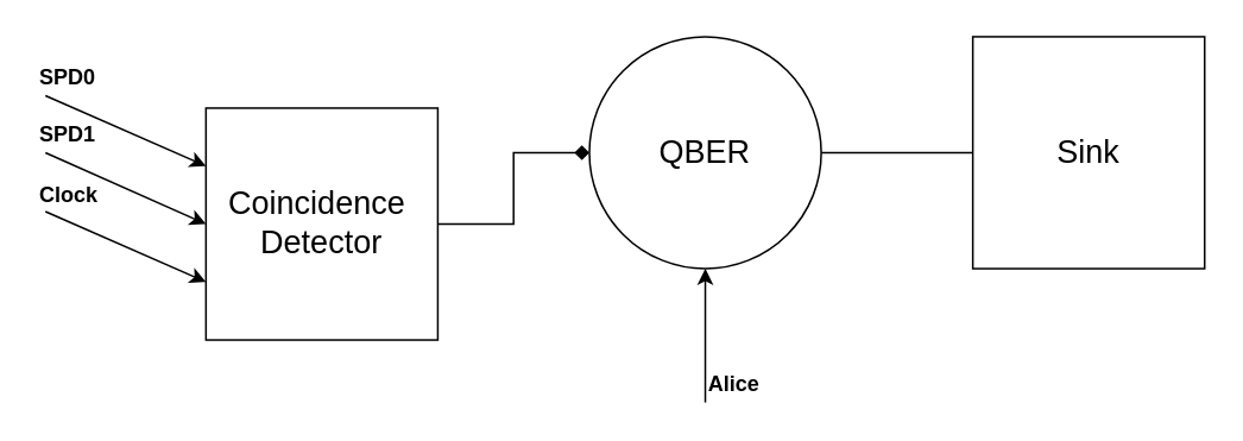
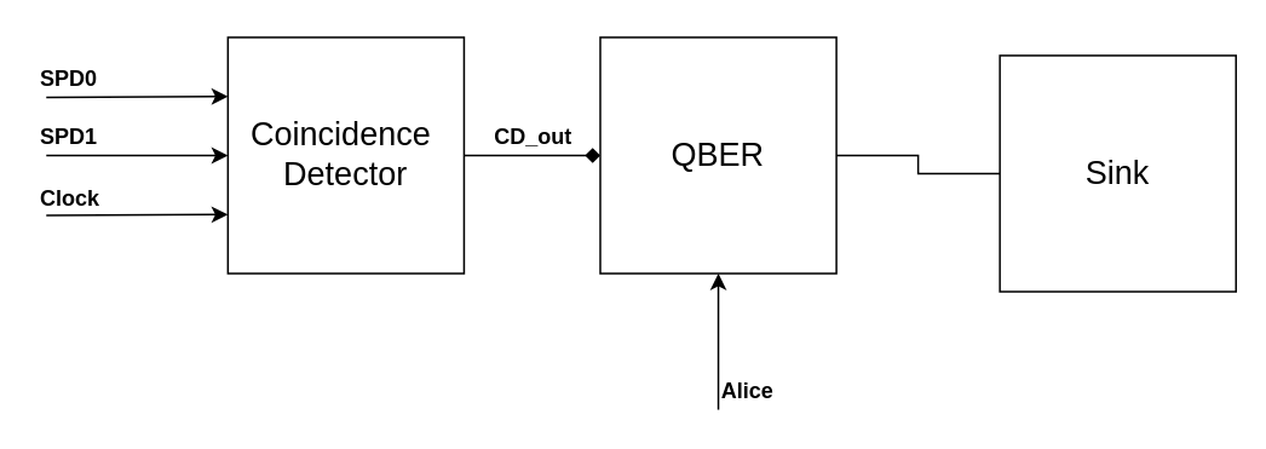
  <mxCell id="0" />
  <mxCell id="1" parent="0" />
  <mxCell id="2" style="edgeStyle=orthogonalEdgeStyle;rounded=0;orthogonalLoop=1;jettySize=auto;html=1;exitX=1;exitY=0.5;exitDx=0;exitDy=0;entryX=0;entryY=0.5;entryDx=0;entryDy=0;endArrow=diamond;" parent="1" source="3" target="5" edge="1"><mxGeometry relative="1" as="geometry" /></mxCell>
- <mxCell id="3" value="&lt;font style=&quot;font-size: 18px&quot;&gt;Coincidence&amp;nbsp;&lt;br&gt;Detector&lt;/font&gt;" style="whiteSpace=wrap;html=1;aspect=fixed;" parent="1" vertex="1"><mxGeometry x="115" y="60" width="130" height="130" as="geometry" /></mxCell>
+ <mxCell id="3" value="&lt;font style=&quot;font-size: 18px&quot;&gt;Coincidence&amp;nbsp;&lt;br&gt;Detector&lt;/font&gt;" style="whiteSpace=wrap;html=1;aspect=fixed;" parent="1" vertex="1"><mxGeometry x="125" y="20" width="130" height="130" as="geometry" /></mxCell>
  <mxCell id="4" style="edgeStyle=orthogonalEdgeStyle;rounded=0;orthogonalLoop=1;jettySize=auto;html=1;exitX=1;exitY=0.5;exitDx=0;exitDy=0;entryX=0;entryY=0.5;entryDx=0;entryDy=0;endArrow=none;" parent="1" source="5" target="6" edge="1"><mxGeometry relative="1" as="geometry" /></mxCell>
- <mxCell id="5" value="&lt;span style=&quot;font-size: 18px&quot;&gt;QBER&lt;/span&gt;" style="ellipse;whiteSpace=wrap;html=1;aspect=fixed;" parent="1" vertex="1"><mxGeometry x="330" y="20" width="130" height="130" as="geometry" /></mxCell>
- <mxCell id="6" value="&lt;span style=&quot;font-size: 18px&quot;&gt;Sink&lt;/span&gt;" style="whiteSpace=wrap;html=1;aspect=fixed;" parent="1" vertex="1"><mxGeometry x="545" y="20" width="130" height="130" as="geometry" /></mxCell>
+ <mxCell id="5" value="&lt;span style=&quot;font-size: 18px&quot;&gt;QBER&lt;/span&gt;" style="whiteSpace=wrap;html=1;aspect=fixed;" parent="1" vertex="1"><mxGeometry x="330" y="20" width="130" height="130" as="geometry" /></mxCell>
+ <mxCell id="6" value="&lt;span style=&quot;font-size: 18px&quot;&gt;Sink&lt;/span&gt;" style="whiteSpace=wrap;html=1;aspect=fixed;" parent="1" vertex="1"><mxGeometry x="550" y="30" width="130" height="130" as="geometry" /></mxCell>
  <mxCell id="7" style="edgeStyle=orthogonalEdgeStyle;rounded=0;html=1;entryX=0.5;entryY=1;jettySize=auto;orthogonalLoop=1;" parent="1" target="5" edge="1"><mxGeometry relative="1" as="geometry"><mxPoint x="395" y="225" as="sourcePoint" /><Array as="points"><mxPoint x="395" y="225" /></Array></mxGeometry></mxCell>
  <mxCell id="8" value="" style="endArrow=classic;html=1;entryX=0;entryY=0.25;" edge="1" parent="1" target="3"><mxGeometry width="50" height="50" relative="1" as="geometry"><mxPoint x="25" y="53" as="sourcePoint" /><mxPoint x="-5" y="305" as="targetPoint" /></mxGeometry></mxCell>
  <mxCell id="9" value="" style="endArrow=classic;html=1;entryX=0;entryY=0.75;" edge="1" parent="1" target="3"><mxGeometry width="50" height="50" relative="1" as="geometry"><mxPoint x="25" y="118" as="sourcePoint" /><mxPoint x="205" y="63" as="targetPoint" /></mxGeometry></mxCell>
  <mxCell id="10" value="" style="endArrow=classic;html=1;entryX=0;entryY=0.5;" edge="1" parent="1" target="3"><mxGeometry width="50" height="50" relative="1" as="geometry"><mxPoint x="25" y="85" as="sourcePoint" /><mxPoint x="205" y="128" as="targetPoint" /></mxGeometry></mxCell>
  <mxCell id="11" value="&lt;b&gt;SPD0&lt;/b&gt;" style="text;html=1;resizable=0;points=[];autosize=1;align=left;verticalAlign=top;spacingTop=-4;" vertex="1" parent="1"><mxGeometry x="20" y="33" width="50" height="20" as="geometry" /></mxCell>
  <mxCell id="12" value="&lt;b&gt;SPD1&lt;/b&gt;" style="text;html=1;resizable=0;points=[];autosize=1;align=left;verticalAlign=top;spacingTop=-4;" vertex="1" parent="1"><mxGeometry x="20" y="65" width="50" height="20" as="geometry" /></mxCell>
  <mxCell id="13" value="&lt;b&gt;Clock&lt;/b&gt;" style="text;html=1;resizable=0;points=[];autosize=1;align=left;verticalAlign=top;spacingTop=-4;" vertex="1" parent="1"><mxGeometry x="20" y="99" width="50" height="20" as="geometry" /></mxCell>
  <mxCell id="14" value="&lt;b&gt;Alice&lt;/b&gt;" style="text;html=1;resizable=0;points=[];autosize=1;align=left;verticalAlign=top;spacingTop=-4;" vertex="1" parent="1"><mxGeometry x="395" y="205" width="40" height="20" as="geometry" /></mxCell>
+ <mxCell id="15" value="&lt;b&gt;CD_out&lt;/b&gt;" style="text;html=1;resizable=0;points=[];autosize=1;align=left;verticalAlign=top;spacingTop=-4;" vertex="1" parent="1"><mxGeometry x="270" y="65" width="60" height="20" as="geometry" /></mxCell>
